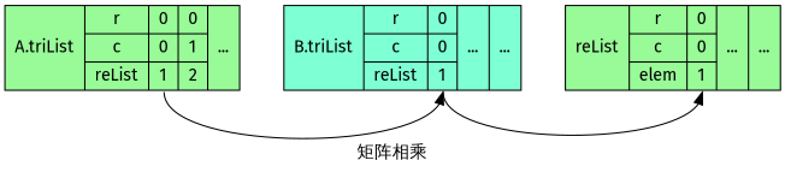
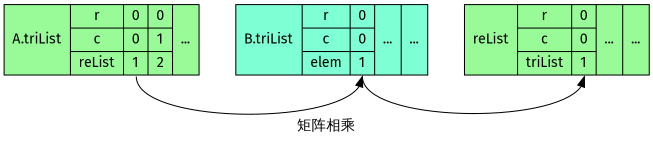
  digraph {
    fontname="Fira Sans"
    label="矩阵相乘"
    rankdir=LR
    node [fillcolor=palegreen fontname="Fira Sans" shape=record style=filled]
    edge [fontname="Fira Sans"]
    n1 [label="{<f0> A.triList | {r |<here> c |reList } |{0|<here> 0|<f1> 1} | {0|<here> 1|<f2> 2} | ...}"]
-   n2 [fillcolor=aquamarine label="{<f3> B.triList | {r |<here> c |reList } |{0|<here> 0|<f4> 1} | ... | ...}"]
-   n3 [label="{<f5> reList | {r|<here> c|elem} |{0|<here> 0|<f6> 1} | ...| ...}"]
+   n2 [fillcolor=aquamarine label="{<f3> B.triList | {r |<here> c |elem } |{0|<here> 0|<f4> 1} | ... | ...}"]
+   n3 [label="{<f5> reList | {r|<here> c|triList} |{0|<here> 0|<f6> 1} | ...| ...}"]
    n1 -> n2 [headport=f4 tailport=f1]
    n2 -> n3 [headport=f6 tailport=f4]
  }
